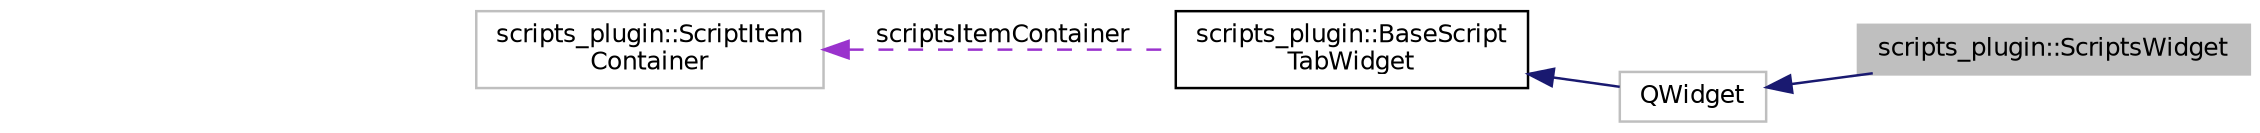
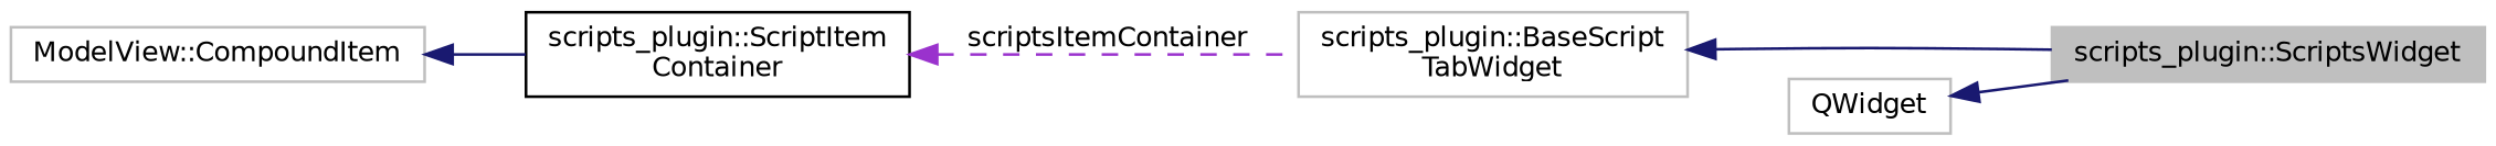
  digraph {
    rankdir=LR
    node [color=grey75 fillcolor=white fontname=Helvetica fontsize=10 shape=record style=filled]
    edge [color=midnightblue dir=back fontname=Helvetica fontsize=10 labelfontname=Helvetica labelfontsize=10 style=solid]
    n1 [fillcolor=grey75 fontcolor=black height=0.2 label="scripts_plugin::ScriptsWidget" width=0.4]
    n2 [height=0.2 label=QWidget width=0.4]
-   n3 [color=black height=0.2 label="scripts_plugin::BaseScript\lTabWidget" width=0.4]
-   n4 [height=0.2 label="scripts_plugin::ScriptItem\lContainer" width=0.4]
+   n3 [height=0.2 label="scripts_plugin::BaseScript\lTabWidget" width=0.4]
+   n4 [color=black height=0.2 label="scripts_plugin::ScriptItem\lContainer" width=0.4]
+   n5 [height=0.2 label="ModelView::CompoundItem" width=0.4]
    n2 -> n1
-   n3 -> n2
+   n3 -> n1
    n4 -> n3 [color=darkorchid3 label=" scriptsItemContainer" style=dashed]
+   n5 -> n4
  }
